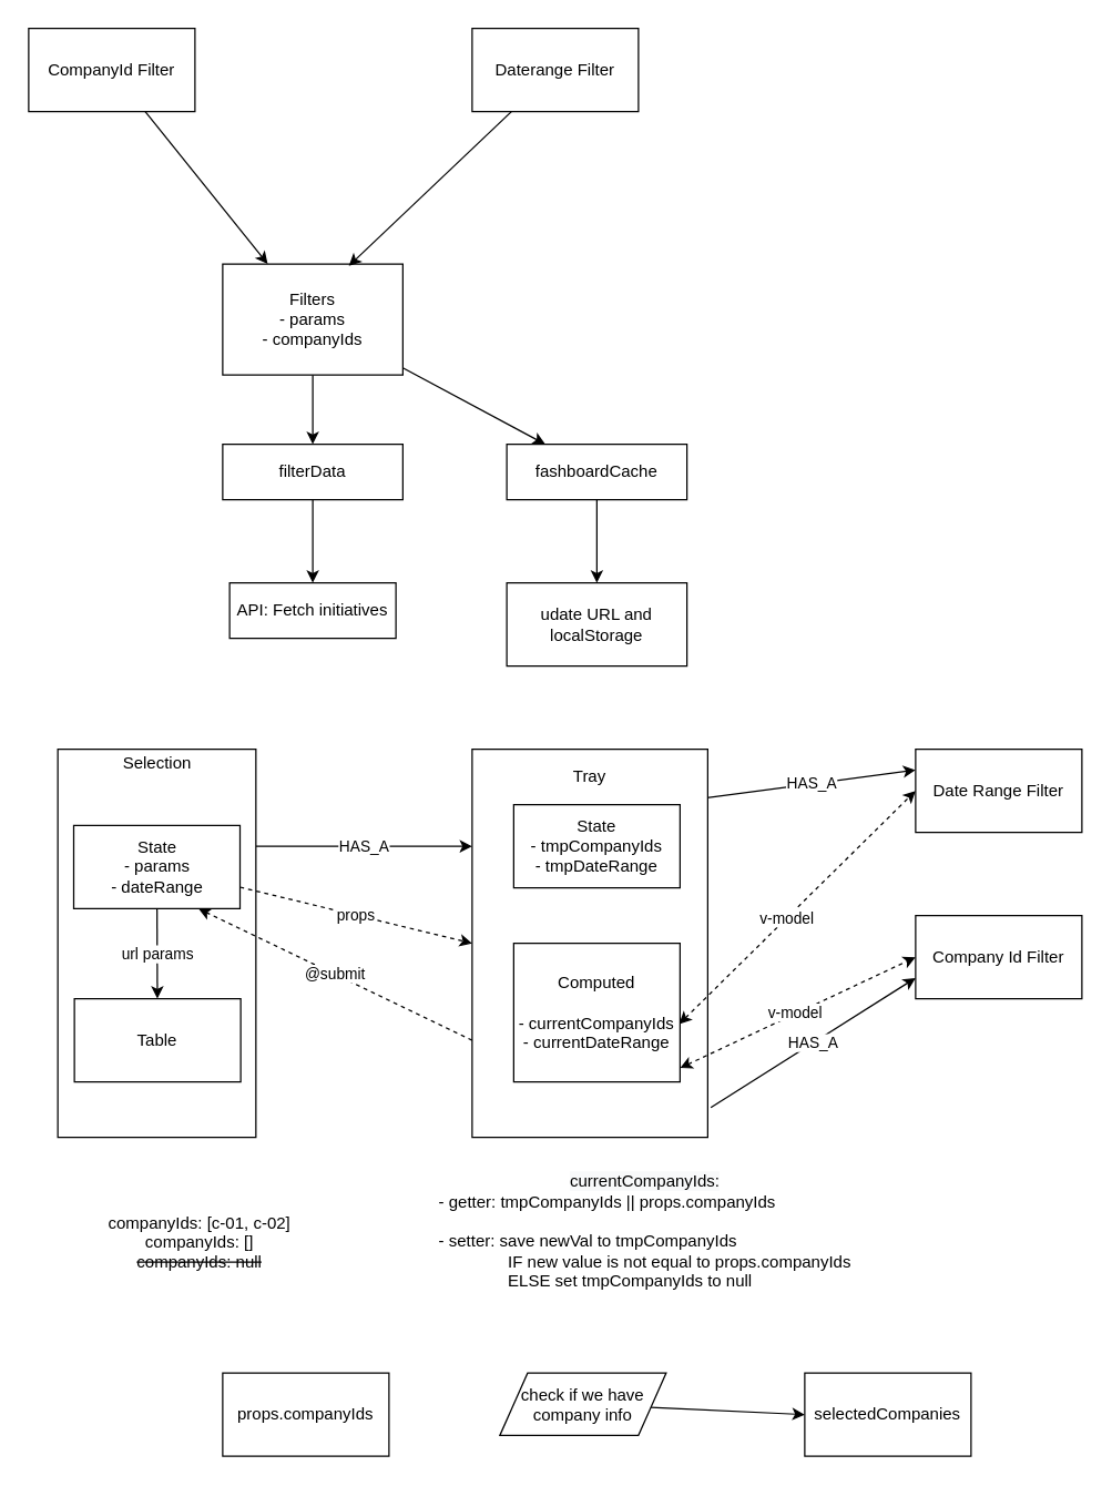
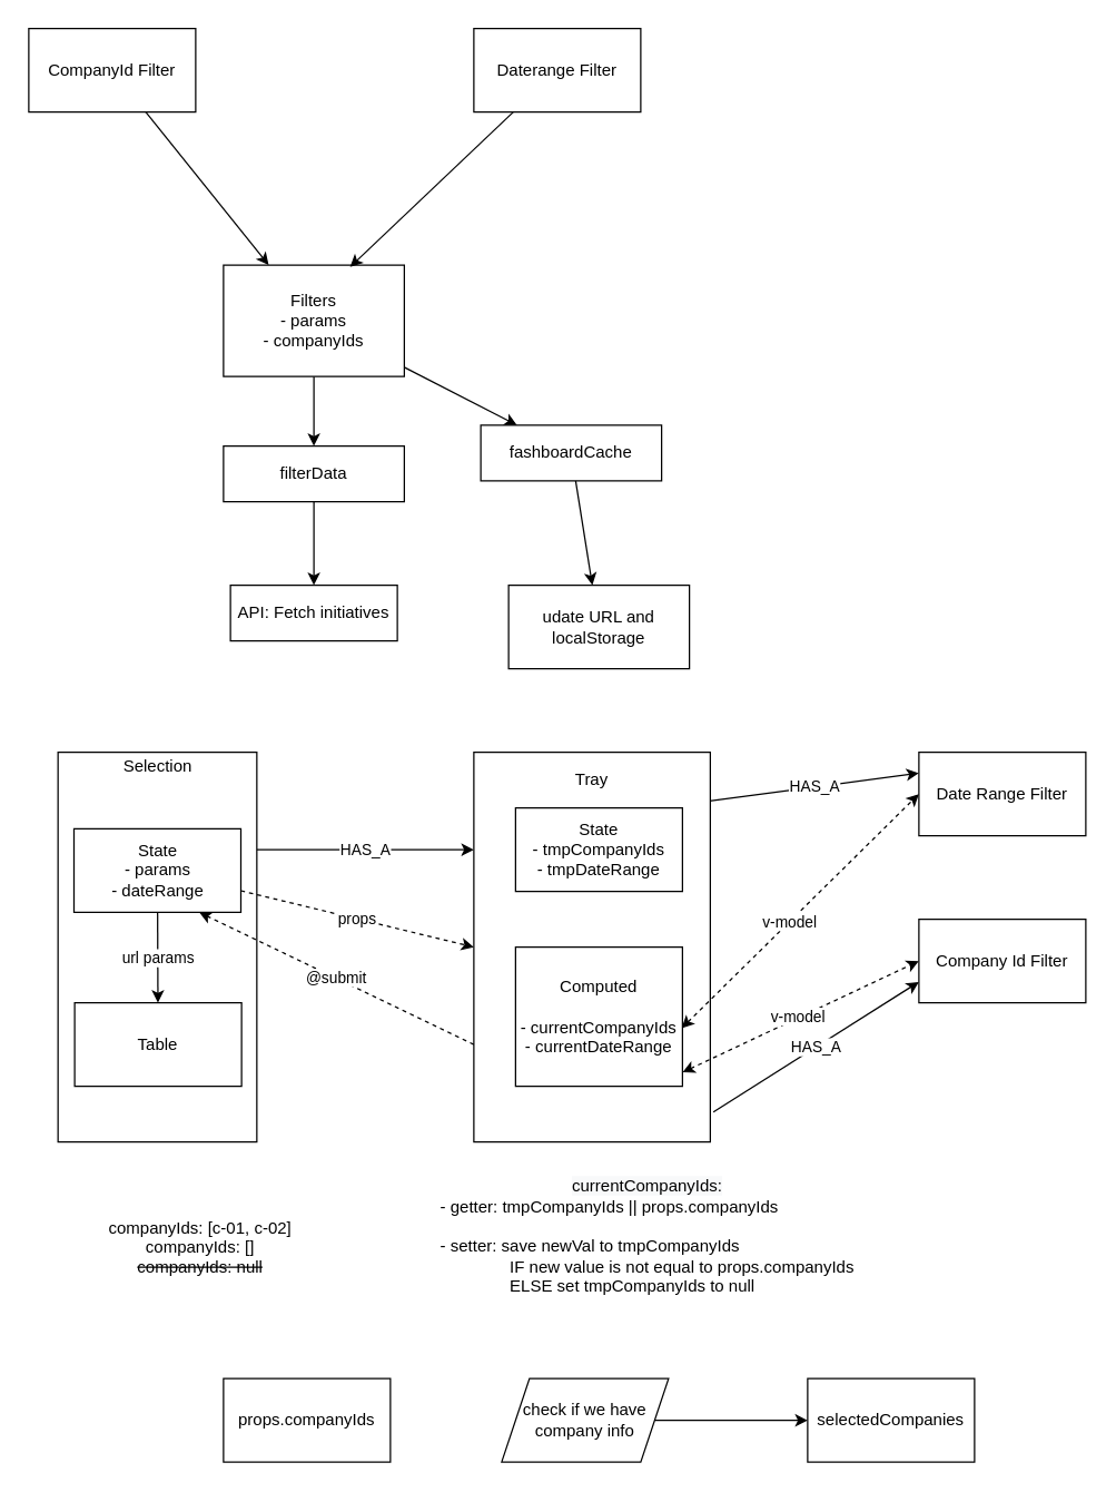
  <mxCell id="0" />
  <mxCell id="1" parent="0" />
  <mxCell id="2" value="" style="edgeStyle=none;rounded=0;orthogonalLoop=1;jettySize=auto;html=1;" edge="1" parent="1" source="4" target="11"><mxGeometry relative="1" as="geometry" /></mxCell>
  <mxCell id="3" value="" style="edgeStyle=none;rounded=0;orthogonalLoop=1;jettySize=auto;html=1;" edge="1" parent="1" source="4" target="13"><mxGeometry relative="1" as="geometry" /></mxCell>
  <mxCell id="4" value="Filters&lt;br&gt;- params&lt;br&gt;- companyIds" style="rounded=0;whiteSpace=wrap;html=1;" vertex="1" parent="1"><mxGeometry x="160" y="190" width="130" height="80" as="geometry" /></mxCell>
  <mxCell id="5" value="API: Fetch initiatives" style="rounded=0;whiteSpace=wrap;html=1;" vertex="1" parent="1"><mxGeometry x="165" y="420" width="120" height="40" as="geometry" /></mxCell>
  <mxCell id="6" style="edgeStyle=none;rounded=0;orthogonalLoop=1;jettySize=auto;html=1;entryX=0.7;entryY=0.017;entryDx=0;entryDy=0;entryPerimeter=0;" edge="1" parent="1" source="7" target="4"><mxGeometry relative="1" as="geometry" /></mxCell>
  <mxCell id="7" value="Daterange Filter" style="rounded=0;whiteSpace=wrap;html=1;" vertex="1" parent="1"><mxGeometry x="340" y="20" width="120" height="60" as="geometry" /></mxCell>
  <mxCell id="8" style="rounded=0;orthogonalLoop=1;jettySize=auto;html=1;entryX=0.25;entryY=0;entryDx=0;entryDy=0;" edge="1" parent="1" source="9" target="4"><mxGeometry relative="1" as="geometry" /></mxCell>
  <mxCell id="9" value="CompanyId Filter" style="rounded=0;whiteSpace=wrap;html=1;" vertex="1" parent="1"><mxGeometry x="20" y="20" width="120" height="60" as="geometry" /></mxCell>
  <mxCell id="10" style="edgeStyle=none;rounded=0;orthogonalLoop=1;jettySize=auto;html=1;entryX=0.5;entryY=0;entryDx=0;entryDy=0;" edge="1" parent="1" source="11" target="5"><mxGeometry relative="1" as="geometry" /></mxCell>
  <mxCell id="11" value="filterData" style="rounded=0;whiteSpace=wrap;html=1;" vertex="1" parent="1"><mxGeometry x="160" y="320" width="130" height="40" as="geometry" /></mxCell>
  <mxCell id="12" value="" style="edgeStyle=none;rounded=0;orthogonalLoop=1;jettySize=auto;html=1;" edge="1" parent="1" source="13" target="14"><mxGeometry relative="1" as="geometry" /></mxCell>
- <mxCell id="13" value="fashboardCache" style="rounded=0;whiteSpace=wrap;html=1;" vertex="1" parent="1"><mxGeometry x="365" y="320" width="130" height="40" as="geometry" /></mxCell>
+ <mxCell id="13" value="fashboardCache" style="rounded=0;whiteSpace=wrap;html=1;" vertex="1" parent="1"><mxGeometry x="345" y="305" width="130" height="40" as="geometry" /></mxCell>
  <mxCell id="14" value="udate URL and localStorage" style="rounded=0;whiteSpace=wrap;html=1;" vertex="1" parent="1"><mxGeometry x="365" y="420" width="130" height="60" as="geometry" /></mxCell>
  <mxCell id="15" value="HAS_A" style="edgeStyle=none;rounded=0;orthogonalLoop=1;jettySize=auto;html=1;entryX=0;entryY=0.25;entryDx=0;entryDy=0;exitX=1;exitY=0.25;exitDx=0;exitDy=0;" edge="1" parent="1" source="16" target="23"><mxGeometry relative="1" as="geometry" /></mxCell>
  <mxCell id="16" value="" style="rounded=0;whiteSpace=wrap;html=1;" vertex="1" parent="1"><mxGeometry x="41.03" y="540" width="142.94" height="280" as="geometry" /></mxCell>
  <mxCell id="17" value="Selection" style="text;html=1;strokeColor=none;fillColor=none;align=center;verticalAlign=middle;whiteSpace=wrap;rounded=0;" vertex="1" parent="1"><mxGeometry x="92.5" y="540" width="40" height="20" as="geometry" /></mxCell>
  <mxCell id="18" value="props" style="edgeStyle=none;rounded=0;orthogonalLoop=1;jettySize=auto;html=1;entryX=0;entryY=0.5;entryDx=0;entryDy=0;dashed=1;" edge="1" parent="1" source="20" target="23"><mxGeometry relative="1" as="geometry" /></mxCell>
  <mxCell id="19" value="url params" style="edgeStyle=none;rounded=0;orthogonalLoop=1;jettySize=auto;html=1;startArrow=none;startFill=0;" edge="1" parent="1" source="20" target="39"><mxGeometry relative="1" as="geometry" /></mxCell>
  <mxCell id="20" value="State&lt;br&gt;- params&lt;br&gt;- dateRange" style="rounded=0;whiteSpace=wrap;html=1;" vertex="1" parent="1"><mxGeometry x="52.5" y="595" width="120" height="60" as="geometry" /></mxCell>
  <mxCell id="21" value="HAS_A" style="edgeStyle=none;rounded=0;orthogonalLoop=1;jettySize=auto;html=1;entryX=0;entryY=0.25;entryDx=0;entryDy=0;startArrow=none;startFill=0;exitX=0.997;exitY=0.125;exitDx=0;exitDy=0;exitPerimeter=0;" edge="1" parent="1" source="23" target="26"><mxGeometry relative="1" as="geometry" /></mxCell>
  <mxCell id="22" value="HAS_A" style="edgeStyle=none;rounded=0;orthogonalLoop=1;jettySize=auto;html=1;entryX=0;entryY=0.75;entryDx=0;entryDy=0;startArrow=none;startFill=0;exitX=1.013;exitY=0.923;exitDx=0;exitDy=0;exitPerimeter=0;" edge="1" parent="1" source="23" target="27"><mxGeometry relative="1" as="geometry" /></mxCell>
  <mxCell id="23" value="" style="rounded=0;whiteSpace=wrap;html=1;" vertex="1" parent="1"><mxGeometry x="340" y="540" width="170" height="280" as="geometry" /></mxCell>
  <mxCell id="24" value="Tray" style="text;html=1;strokeColor=none;fillColor=none;align=center;verticalAlign=middle;whiteSpace=wrap;rounded=0;" vertex="1" parent="1"><mxGeometry x="405" y="550" width="40" height="20" as="geometry" /></mxCell>
  <mxCell id="25" value="@submit" style="endArrow=classic;html=1;dashed=1;entryX=0.75;entryY=1;entryDx=0;entryDy=0;exitX=0;exitY=0.75;exitDx=0;exitDy=0;" edge="1" parent="1" source="23" target="20"><mxGeometry width="50" height="50" relative="1" as="geometry"><mxPoint x="300" y="620" as="sourcePoint" /><mxPoint x="350" y="570" as="targetPoint" /></mxGeometry></mxCell>
  <mxCell id="26" value="Date Range Filter" style="rounded=0;whiteSpace=wrap;html=1;" vertex="1" parent="1"><mxGeometry x="660" y="540" width="120" height="60" as="geometry" /></mxCell>
  <mxCell id="27" value="Company Id Filter" style="rounded=0;whiteSpace=wrap;html=1;" vertex="1" parent="1"><mxGeometry x="660" y="660" width="120" height="60" as="geometry" /></mxCell>
  <mxCell id="28" value="State&lt;br&gt;- tmpCompanyIds&lt;br&gt;- tmpDateRange" style="rounded=0;whiteSpace=wrap;html=1;" vertex="1" parent="1"><mxGeometry x="370" y="580" width="120" height="60" as="geometry" /></mxCell>
  <mxCell id="29" style="edgeStyle=none;rounded=0;orthogonalLoop=1;jettySize=auto;html=1;entryX=0;entryY=0.5;entryDx=0;entryDy=0;dashed=1;startArrow=classic;startFill=1;exitX=0.995;exitY=0.583;exitDx=0;exitDy=0;exitPerimeter=0;" edge="1" parent="1" source="33" target="26"><mxGeometry relative="1" as="geometry" /></mxCell>
  <mxCell id="30" value="v-model" style="edgeLabel;html=1;align=center;verticalAlign=middle;resizable=0;points=[];" vertex="1" connectable="0" parent="29"><mxGeometry x="-0.089" relative="1" as="geometry"><mxPoint as="offset" /></mxGeometry></mxCell>
  <mxCell id="31" style="edgeStyle=none;rounded=0;orthogonalLoop=1;jettySize=auto;html=1;entryX=0;entryY=0.5;entryDx=0;entryDy=0;dashed=1;startArrow=classic;startFill=1;" edge="1" parent="1" source="33" target="27"><mxGeometry relative="1" as="geometry"><Array as="points"><mxPoint x="490" y="770" /></Array></mxGeometry></mxCell>
  <mxCell id="32" value="v-model" style="edgeLabel;html=1;align=center;verticalAlign=middle;resizable=0;points=[];" vertex="1" connectable="0" parent="31"><mxGeometry x="-0.021" y="1" relative="1" as="geometry"><mxPoint as="offset" /></mxGeometry></mxCell>
  <mxCell id="33" value="Computed&lt;br&gt;&lt;br&gt;- currentCompanyIds&lt;br&gt;- currentDateRange" style="rounded=0;whiteSpace=wrap;html=1;" vertex="1" parent="1"><mxGeometry x="370" y="680" width="120" height="100" as="geometry" /></mxCell>
  <mxCell id="34" value="&lt;span style=&quot;color: rgb(0 , 0 , 0) ; font-family: &amp;#34;helvetica&amp;#34; ; font-size: 12px ; font-style: normal ; font-weight: 400 ; letter-spacing: normal ; text-indent: 0px ; text-transform: none ; word-spacing: 0px ; background-color: rgb(248 , 249 , 250) ; display: inline ; float: none&quot;&gt;currentCompanyIds:&lt;br&gt;&lt;div style=&quot;text-align: left&quot;&gt;- getter: tmpCompanyIds || props.companyIds&lt;/div&gt;&lt;div style=&quot;text-align: left&quot;&gt;&lt;br&gt;&lt;/div&gt;&lt;div style=&quot;text-align: left&quot;&gt;- setter: save newVal to tmpCompanyIds&lt;/div&gt;&lt;div style=&quot;text-align: left&quot;&gt;&amp;nbsp; &amp;nbsp; &amp;nbsp; &amp;nbsp; &amp;nbsp; &amp;nbsp; &amp;nbsp; &amp;nbsp;IF new value is not equal to props.companyIds&lt;/div&gt;&lt;div style=&quot;text-align: left&quot;&gt;&amp;nbsp; &amp;nbsp; &amp;nbsp; &amp;nbsp; &amp;nbsp; &amp;nbsp; &amp;nbsp; &amp;nbsp;ELSE set&amp;nbsp;tmpCompanyIds to null&lt;/div&gt;&lt;span style=&quot;text-align: left&quot;&gt;&lt;br&gt;&lt;/span&gt;&lt;/span&gt;" style="text;html=1;strokeColor=none;fillColor=none;align=center;verticalAlign=middle;whiteSpace=wrap;rounded=0;" vertex="1" parent="1"><mxGeometry x="290" y="850" width="350" height="90" as="geometry" /></mxCell>
  <mxCell id="35" value="props.companyIds" style="rounded=0;whiteSpace=wrap;html=1;" vertex="1" parent="1"><mxGeometry x="160" y="990" width="120" height="60" as="geometry" /></mxCell>
  <mxCell id="36" value="selectedCompanies" style="rounded=0;whiteSpace=wrap;html=1;" vertex="1" parent="1"><mxGeometry x="580" y="990" width="120" height="60" as="geometry" /></mxCell>
  <mxCell id="37" style="edgeStyle=none;rounded=0;orthogonalLoop=1;jettySize=auto;html=1;entryX=0;entryY=0.5;entryDx=0;entryDy=0;dashed=0;startArrow=none;startFill=0;" edge="1" parent="1" source="38" target="36"><mxGeometry relative="1" as="geometry" /></mxCell>
- <mxCell id="38" value="check if we have company info" style="shape=parallelogram;perimeter=parallelogramPerimeter;whiteSpace=wrap;html=1;fixedSize=1;rounded=0;" vertex="1" parent="1"><mxGeometry x="360" y="990" width="120" height="45" as="geometry" /></mxCell>
+ <mxCell id="38" value="check if we have company info" style="shape=parallelogram;perimeter=parallelogramPerimeter;whiteSpace=wrap;html=1;fixedSize=1;rounded=0;" vertex="1" parent="1"><mxGeometry x="360" y="990" width="120" height="60" as="geometry" /></mxCell>
  <mxCell id="39" value="Table" style="rounded=0;whiteSpace=wrap;html=1;" vertex="1" parent="1"><mxGeometry x="53" y="720" width="120" height="60" as="geometry" /></mxCell>
  <mxCell id="40" value="companyIds: [c-01, c-02]&lt;br&gt;companyIds: []&lt;br&gt;&lt;strike&gt;companyIds: null&lt;br&gt;&lt;br&gt;&lt;br&gt;&lt;/strike&gt;" style="text;html=1;strokeColor=none;fillColor=none;align=center;verticalAlign=middle;whiteSpace=wrap;rounded=0;" vertex="1" parent="1"><mxGeometry x="20" y="880" width="247" height="60" as="geometry" /></mxCell>
